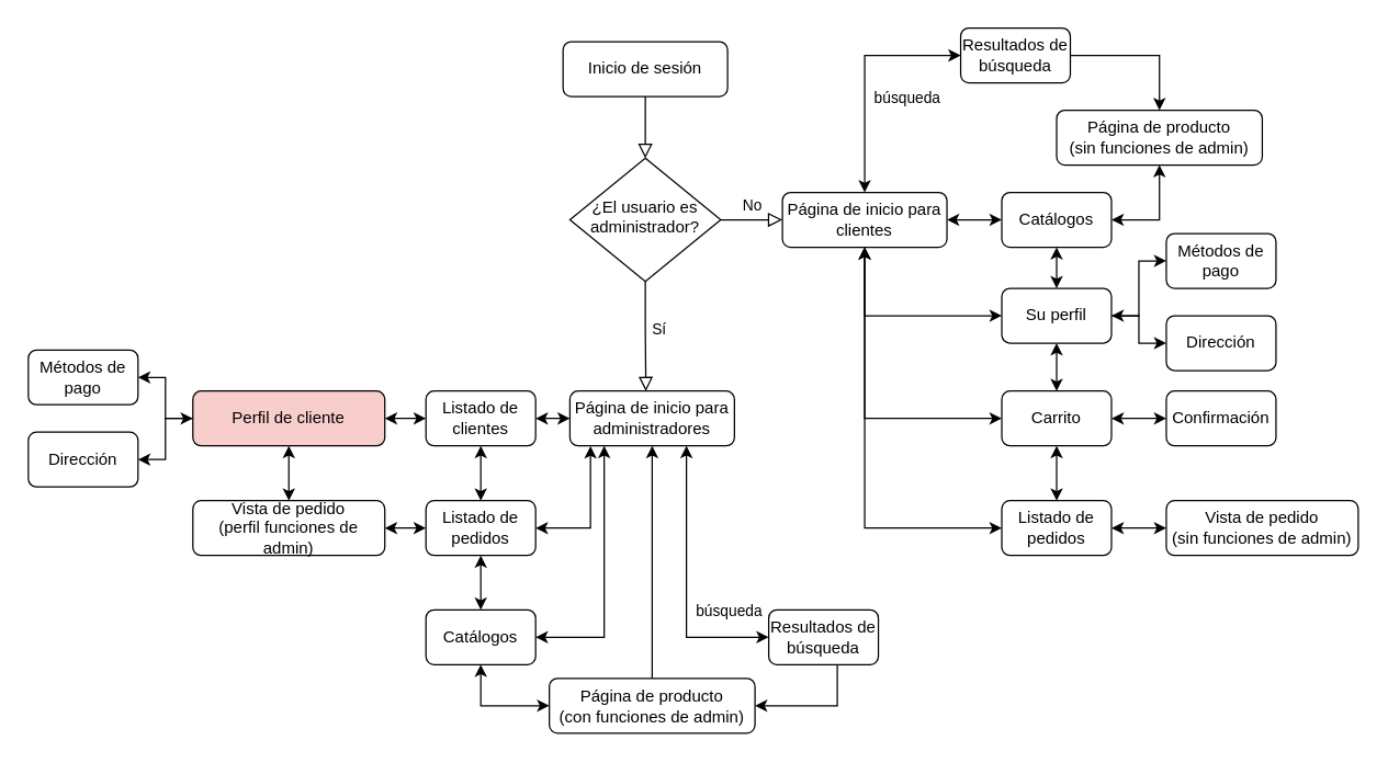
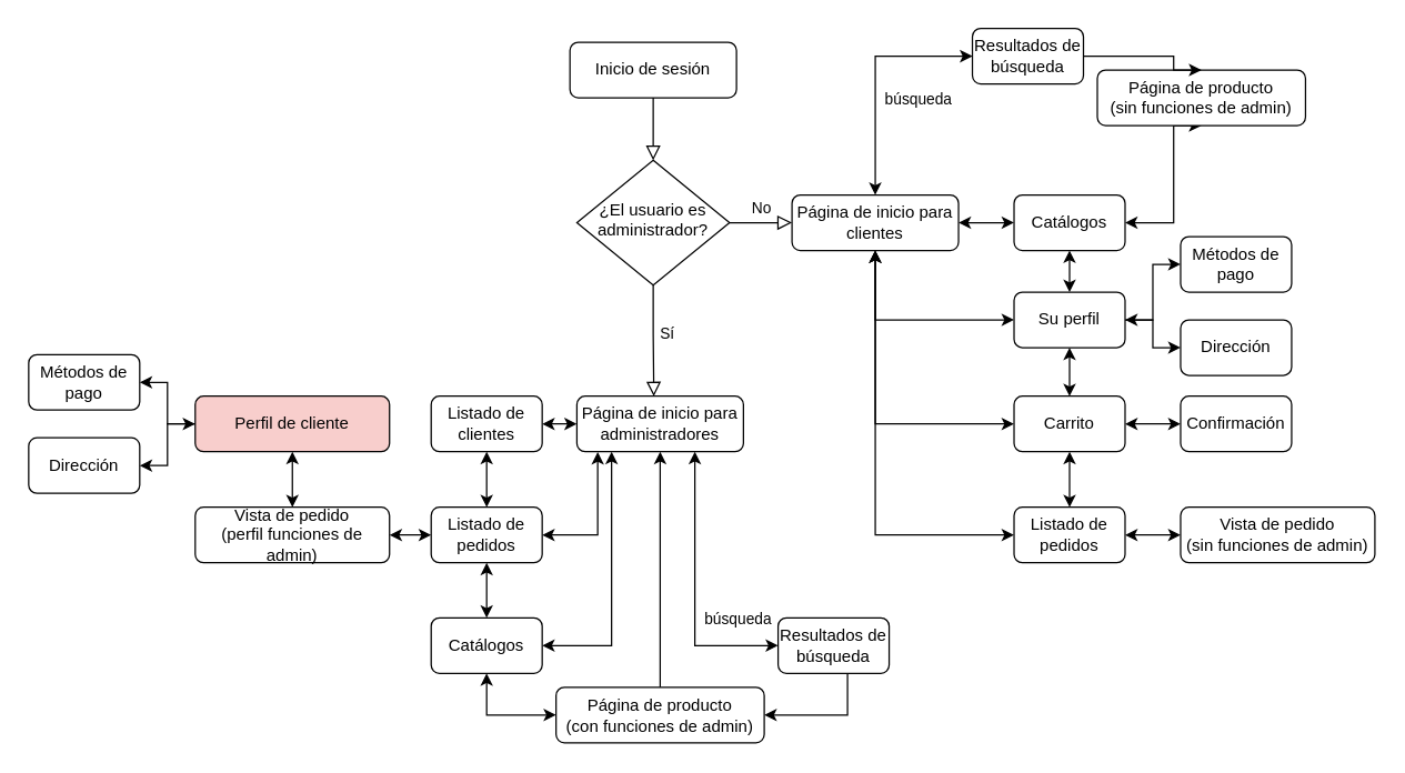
  <mxCell id="0" />
  <mxCell id="1" parent="0" />
  <mxCell id="2" value="" style="rounded=0;html=1;jettySize=auto;orthogonalLoop=1;fontSize=11;endArrow=block;endFill=0;endSize=8;strokeWidth=1;shadow=0;labelBackgroundColor=none;edgeStyle=orthogonalEdgeStyle;" parent="1" source="3" target="6" edge="1"><mxGeometry relative="1" as="geometry" /></mxCell>
  <mxCell id="3" value="Inicio de sesión" style="rounded=1;whiteSpace=wrap;html=1;fontSize=12;glass=0;strokeWidth=1;shadow=0;" parent="1" vertex="1"><mxGeometry x="410" y="30" width="120" height="40" as="geometry" /></mxCell>
  <mxCell id="4" value="Sí" style="rounded=0;html=1;jettySize=auto;orthogonalLoop=1;fontSize=11;endArrow=block;endFill=0;endSize=8;strokeWidth=1;shadow=0;labelBackgroundColor=none;edgeStyle=orthogonalEdgeStyle;entryX=0.462;entryY=0.002;entryDx=0;entryDy=0;entryPerimeter=0;exitX=0.5;exitY=1;exitDx=0;exitDy=0;" parent="1" source="6" target="15" edge="1"><mxGeometry x="-0.12" y="10" relative="1" as="geometry"><mxPoint as="offset" /><mxPoint x="470" y="250" as="sourcePoint" /><mxPoint x="470" y="285" as="targetPoint" /><Array as="points"><mxPoint x="470" y="240" /><mxPoint x="470" y="240" /></Array></mxGeometry></mxCell>
  <mxCell id="5" value="No" style="edgeStyle=orthogonalEdgeStyle;rounded=0;html=1;jettySize=auto;orthogonalLoop=1;fontSize=11;endArrow=block;endFill=0;endSize=8;strokeWidth=1;shadow=0;labelBackgroundColor=none;" parent="1" source="6" target="11" edge="1"><mxGeometry y="10" relative="1" as="geometry"><mxPoint as="offset" /></mxGeometry></mxCell>
  <mxCell id="6" value="¿El usuario es administrador?" style="rhombus;whiteSpace=wrap;html=1;shadow=0;fontFamily=Helvetica;fontSize=12;align=center;strokeWidth=1;spacing=6;spacingTop=-4;" parent="1" vertex="1"><mxGeometry x="415" y="115" width="110" height="90" as="geometry" /></mxCell>
  <mxCell id="7" style="edgeStyle=orthogonalEdgeStyle;rounded=0;orthogonalLoop=1;jettySize=auto;html=1;entryX=0;entryY=0.5;entryDx=0;entryDy=0;startArrow=classic;startFill=1;" edge="1" parent="1" source="11" target="40"><mxGeometry relative="1" as="geometry"><Array as="points"><mxPoint x="630" y="40" /></Array></mxGeometry></mxCell>
  <mxCell id="8" value="búsqueda" style="edgeLabel;html=1;align=center;verticalAlign=middle;resizable=0;points=[];" vertex="1" connectable="0" parent="7"><mxGeometry x="-0.477" y="-1" relative="1" as="geometry"><mxPoint x="29" y="-26" as="offset" /></mxGeometry></mxCell>
  <mxCell id="9" style="edgeStyle=orthogonalEdgeStyle;rounded=0;orthogonalLoop=1;jettySize=auto;html=1;entryX=0;entryY=0.5;entryDx=0;entryDy=0;exitX=1;exitY=0.5;exitDx=0;exitDy=0;startArrow=classic;startFill=1;" edge="1" parent="1" source="11" target="36"><mxGeometry relative="1" as="geometry"><Array as="points"><mxPoint x="730" y="160" /><mxPoint x="730" y="160" /></Array></mxGeometry></mxCell>
  <mxCell id="10" style="edgeStyle=orthogonalEdgeStyle;rounded=0;orthogonalLoop=1;jettySize=auto;html=1;entryX=0;entryY=0.5;entryDx=0;entryDy=0;startArrow=classic;startFill=1;" edge="1" parent="1" source="11" target="45"><mxGeometry relative="1" as="geometry"><Array as="points"><mxPoint x="630" y="230" /></Array></mxGeometry></mxCell>
  <mxCell id="11" value="Página de inicio para clientes" style="rounded=1;whiteSpace=wrap;html=1;fontSize=12;glass=0;strokeWidth=1;shadow=0;" parent="1" vertex="1"><mxGeometry x="570" y="140" width="120" height="40" as="geometry" /></mxCell>
  <mxCell id="12" style="edgeStyle=orthogonalEdgeStyle;rounded=0;orthogonalLoop=1;jettySize=auto;html=1;entryX=1;entryY=0.5;entryDx=0;entryDy=0;startArrow=classic;startFill=1;" edge="1" parent="1" source="15" target="17"><mxGeometry relative="1" as="geometry"><Array as="points"><mxPoint x="440" y="465" /></Array></mxGeometry></mxCell>
  <mxCell id="13" value="" style="edgeStyle=orthogonalEdgeStyle;rounded=0;orthogonalLoop=1;jettySize=auto;html=1;entryX=0.466;entryY=-0.014;entryDx=0;entryDy=0;entryPerimeter=0;startArrow=classic;startFill=1;exitX=0.5;exitY=1;exitDx=0;exitDy=0;" edge="1" parent="1" source="15"><mxGeometry relative="1" as="geometry"><mxPoint x="477.55" y="335" as="sourcePoint" /><mxPoint x="472.45" y="504.15" as="targetPoint" /><Array as="points"><mxPoint x="475" y="504" /></Array></mxGeometry></mxCell>
  <mxCell id="14" style="edgeStyle=orthogonalEdgeStyle;rounded=0;orthogonalLoop=1;jettySize=auto;html=1;entryX=1;entryY=0.5;entryDx=0;entryDy=0;startArrow=classic;startFill=1;" edge="1" parent="1" source="15" target="25"><mxGeometry relative="1" as="geometry" /></mxCell>
  <mxCell id="15" value="Página de inicio para administradores" style="rounded=1;whiteSpace=wrap;html=1;fontSize=12;glass=0;strokeWidth=1;shadow=0;" parent="1" vertex="1"><mxGeometry x="415" y="285" width="120" height="40" as="geometry" /></mxCell>
  <mxCell id="16" style="edgeStyle=orthogonalEdgeStyle;rounded=0;orthogonalLoop=1;jettySize=auto;html=1;entryX=0;entryY=0.5;entryDx=0;entryDy=0;startArrow=classic;startFill=1;" edge="1" parent="1" source="17" target="18"><mxGeometry relative="1" as="geometry"><Array as="points"><mxPoint x="350" y="514.71" /></Array></mxGeometry></mxCell>
  <mxCell id="17" value="Catálogos" style="rounded=1;whiteSpace=wrap;html=1;fontSize=12;glass=0;strokeWidth=1;shadow=0;" vertex="1" parent="1"><mxGeometry x="310" y="444.71" width="80" height="40" as="geometry" /></mxCell>
  <mxCell id="18" value="&lt;div&gt;Página de producto&lt;/div&gt;&lt;div&gt;(con funciones de admin)&lt;br&gt;&lt;/div&gt;" style="rounded=1;whiteSpace=wrap;html=1;fontSize=12;glass=0;strokeWidth=1;shadow=0;" vertex="1" parent="1"><mxGeometry x="400" y="494.71" width="150" height="40" as="geometry" /></mxCell>
  <mxCell id="19" style="edgeStyle=orthogonalEdgeStyle;rounded=0;orthogonalLoop=1;jettySize=auto;html=1;entryX=1;entryY=0.5;entryDx=0;entryDy=0;startArrow=none;startFill=0;" edge="1" parent="1" source="20" target="18"><mxGeometry relative="1" as="geometry"><Array as="points"><mxPoint x="610" y="514.71" /></Array></mxGeometry></mxCell>
  <mxCell id="20" value="Resultados de búsqueda" style="rounded=1;whiteSpace=wrap;html=1;fontSize=12;glass=0;strokeWidth=1;shadow=0;" vertex="1" parent="1"><mxGeometry x="560" y="444.71" width="80" height="40" as="geometry" /></mxCell>
  <mxCell id="21" style="edgeStyle=orthogonalEdgeStyle;rounded=0;orthogonalLoop=1;jettySize=auto;html=1;entryX=0;entryY=0.5;entryDx=0;entryDy=0;startArrow=classic;startFill=1;" edge="1" parent="1" source="15" target="20"><mxGeometry relative="1" as="geometry"><mxPoint x="560" y="405" as="targetPoint" /><Array as="points"><mxPoint x="500" y="465" /><mxPoint x="560" y="465" /></Array></mxGeometry></mxCell>
  <mxCell id="22" value="búsqueda" style="edgeLabel;html=1;align=center;verticalAlign=middle;resizable=0;points=[];" vertex="1" connectable="0" parent="21"><mxGeometry x="-0.223" relative="1" as="geometry"><mxPoint x="30" y="42" as="offset" /></mxGeometry></mxCell>
- <mxCell id="23" style="edgeStyle=orthogonalEdgeStyle;rounded=0;orthogonalLoop=1;jettySize=auto;html=1;entryX=1;entryY=0.5;entryDx=0;entryDy=0;startArrow=classic;startFill=1;" edge="1" parent="1" source="25" target="33"><mxGeometry relative="1" as="geometry" /></mxCell>
  <mxCell id="24" style="edgeStyle=orthogonalEdgeStyle;rounded=0;orthogonalLoop=1;jettySize=auto;html=1;entryX=0.5;entryY=0;entryDx=0;entryDy=0;startArrow=classic;startFill=1;" edge="1" parent="1" source="25" target="28"><mxGeometry relative="1" as="geometry" /></mxCell>
  <mxCell id="25" value="Listado de clientes" style="rounded=1;whiteSpace=wrap;html=1;fontSize=12;glass=0;strokeWidth=1;shadow=0;" vertex="1" parent="1"><mxGeometry x="310" y="285" width="80" height="40" as="geometry" /></mxCell>
  <mxCell id="26" style="edgeStyle=orthogonalEdgeStyle;rounded=0;orthogonalLoop=1;jettySize=auto;html=1;entryX=1;entryY=0.5;entryDx=0;entryDy=0;startArrow=classic;startFill=1;" edge="1" parent="1" source="28" target="34"><mxGeometry relative="1" as="geometry" /></mxCell>
  <mxCell id="27" style="edgeStyle=orthogonalEdgeStyle;rounded=0;orthogonalLoop=1;jettySize=auto;html=1;entryX=0.5;entryY=0;entryDx=0;entryDy=0;startArrow=classic;startFill=1;" edge="1" parent="1" source="28" target="17"><mxGeometry relative="1" as="geometry" /></mxCell>
  <mxCell id="28" value="Listado de pedidos" style="rounded=1;whiteSpace=wrap;html=1;fontSize=12;glass=0;strokeWidth=1;shadow=0;" vertex="1" parent="1"><mxGeometry x="310" y="365" width="80" height="40" as="geometry" /></mxCell>
  <mxCell id="29" style="edgeStyle=orthogonalEdgeStyle;rounded=0;orthogonalLoop=1;jettySize=auto;html=1;entryX=1;entryY=0.5;entryDx=0;entryDy=0;exitX=0.125;exitY=1.005;exitDx=0;exitDy=0;exitPerimeter=0;startArrow=classic;startFill=1;" edge="1" parent="1" source="15" target="28"><mxGeometry relative="1" as="geometry"><mxPoint x="430" y="335" as="sourcePoint" /><Array as="points"><mxPoint x="430" y="385" /></Array></mxGeometry></mxCell>
  <mxCell id="30" style="edgeStyle=orthogonalEdgeStyle;rounded=0;orthogonalLoop=1;jettySize=auto;html=1;entryX=1;entryY=0.5;entryDx=0;entryDy=0;" edge="1" parent="1" source="33" target="48"><mxGeometry relative="1" as="geometry" /></mxCell>
  <mxCell id="31" style="edgeStyle=orthogonalEdgeStyle;rounded=0;orthogonalLoop=1;jettySize=auto;html=1;entryX=1;entryY=0.5;entryDx=0;entryDy=0;startArrow=classic;startFill=1;" edge="1" parent="1" source="33" target="49"><mxGeometry relative="1" as="geometry" /></mxCell>
  <mxCell id="32" style="edgeStyle=orthogonalEdgeStyle;rounded=0;orthogonalLoop=1;jettySize=auto;html=1;entryX=0.5;entryY=0;entryDx=0;entryDy=0;startArrow=classic;startFill=1;" edge="1" parent="1" source="33" target="34"><mxGeometry relative="1" as="geometry" /></mxCell>
  <mxCell id="33" value="&lt;div&gt;Perfil de cliente&lt;/div&gt;" style="rounded=1;whiteSpace=wrap;html=1;fontSize=12;glass=0;strokeWidth=1;shadow=0;fillColor=#f8cecc;" vertex="1" parent="1"><mxGeometry x="140" y="285" width="140" height="40" as="geometry" /></mxCell>
  <mxCell id="34" value="Vista de pedido&lt;br&gt;&lt;div&gt;(perfil funciones de admin)&lt;/div&gt;" style="rounded=1;whiteSpace=wrap;html=1;fontSize=12;glass=0;strokeWidth=1;shadow=0;" vertex="1" parent="1"><mxGeometry x="140" y="365" width="140" height="40" as="geometry" /></mxCell>
  <mxCell id="35" style="edgeStyle=orthogonalEdgeStyle;rounded=0;orthogonalLoop=1;jettySize=auto;html=1;entryX=0.5;entryY=1;entryDx=0;entryDy=0;exitX=1;exitY=0.5;exitDx=0;exitDy=0;startArrow=classic;startFill=1;" edge="1" parent="1" source="36" target="37"><mxGeometry relative="1" as="geometry"><Array as="points"><mxPoint x="845" y="160" /></Array></mxGeometry></mxCell>
  <mxCell id="36" value="Catálogos" style="rounded=1;whiteSpace=wrap;html=1;fontSize=12;glass=0;strokeWidth=1;shadow=0;" vertex="1" parent="1"><mxGeometry x="730" y="140" width="80" height="40" as="geometry" /></mxCell>
- <mxCell id="37" value="&lt;div&gt;Página de producto&lt;/div&gt;&lt;div&gt;(sin funciones de admin)&lt;br&gt;&lt;/div&gt;" style="rounded=1;whiteSpace=wrap;html=1;fontSize=12;glass=0;strokeWidth=1;shadow=0;" vertex="1" parent="1"><mxGeometry x="770" y="80" width="150" height="40" as="geometry" /></mxCell>
+ <mxCell id="37" value="&lt;div&gt;Página de producto&lt;/div&gt;&lt;div&gt;(sin funciones de admin)&lt;br&gt;&lt;/div&gt;" style="rounded=1;whiteSpace=wrap;html=1;fontSize=12;glass=0;strokeWidth=1;shadow=0;" vertex="1" parent="1"><mxGeometry x="790" y="50" width="150" height="40" as="geometry" /></mxCell>
  <mxCell id="38" style="edgeStyle=orthogonalEdgeStyle;rounded=0;orthogonalLoop=1;jettySize=auto;html=1;entryX=0.5;entryY=0;entryDx=0;entryDy=0;exitX=1;exitY=0.5;exitDx=0;exitDy=0;startArrow=none;startFill=0;" edge="1" parent="1" source="39" target="37"><mxGeometry relative="1" as="geometry"><Array as="points"><mxPoint x="845" y="40" /></Array><mxPoint x="781" y="50" as="sourcePoint" /><mxPoint x="850" y="70" as="targetPoint" /></mxGeometry></mxCell>
  <mxCell id="39" value="Resultados de búsqueda" style="rounded=1;whiteSpace=wrap;html=1;fontSize=12;glass=0;strokeWidth=1;shadow=0;" vertex="1" parent="1"><mxGeometry x="700" y="20" width="80" height="40" as="geometry" /></mxCell>
  <mxCell id="40" value="&amp;nbsp;" style="text;whiteSpace=wrap;html=1;" vertex="1" parent="1"><mxGeometry x="700" y="20" width="40" height="40" as="geometry" /></mxCell>
  <mxCell id="41" style="edgeStyle=orthogonalEdgeStyle;rounded=0;orthogonalLoop=1;jettySize=auto;html=1;entryX=0;entryY=0.5;entryDx=0;entryDy=0;startArrow=classic;startFill=1;" edge="1" parent="1" source="45" target="46"><mxGeometry relative="1" as="geometry" /></mxCell>
  <mxCell id="42" style="edgeStyle=orthogonalEdgeStyle;rounded=0;orthogonalLoop=1;jettySize=auto;html=1;entryX=0;entryY=0.5;entryDx=0;entryDy=0;" edge="1" parent="1" source="45" target="47"><mxGeometry relative="1" as="geometry" /></mxCell>
  <mxCell id="43" style="edgeStyle=orthogonalEdgeStyle;rounded=0;orthogonalLoop=1;jettySize=auto;html=1;entryX=0.5;entryY=1;entryDx=0;entryDy=0;startArrow=classic;startFill=1;" edge="1" parent="1" source="45" target="36"><mxGeometry relative="1" as="geometry" /></mxCell>
  <mxCell id="44" style="edgeStyle=orthogonalEdgeStyle;rounded=0;orthogonalLoop=1;jettySize=auto;html=1;entryX=0.5;entryY=0;entryDx=0;entryDy=0;startArrow=classic;startFill=1;" edge="1" parent="1" source="45" target="53"><mxGeometry relative="1" as="geometry" /></mxCell>
  <mxCell id="45" value="Su perfil" style="rounded=1;whiteSpace=wrap;html=1;fontSize=12;glass=0;strokeWidth=1;shadow=0;" vertex="1" parent="1"><mxGeometry x="730" y="210" width="80" height="40" as="geometry" /></mxCell>
  <mxCell id="46" value="Métodos de pago" style="rounded=1;whiteSpace=wrap;html=1;fontSize=12;glass=0;strokeWidth=1;shadow=0;" vertex="1" parent="1"><mxGeometry x="850" y="170" width="80" height="40" as="geometry" /></mxCell>
  <mxCell id="47" value="Dirección" style="rounded=1;whiteSpace=wrap;html=1;fontSize=12;glass=0;strokeWidth=1;shadow=0;" vertex="1" parent="1"><mxGeometry x="850" y="230" width="80" height="40" as="geometry" /></mxCell>
  <mxCell id="48" value="Métodos de pago" style="rounded=1;whiteSpace=wrap;html=1;fontSize=12;glass=0;strokeWidth=1;shadow=0;" vertex="1" parent="1"><mxGeometry x="20" y="255" width="80" height="40" as="geometry" /></mxCell>
  <mxCell id="49" value="Dirección" style="rounded=1;whiteSpace=wrap;html=1;fontSize=12;glass=0;strokeWidth=1;shadow=0;" vertex="1" parent="1"><mxGeometry x="20" y="315" width="80" height="40" as="geometry" /></mxCell>
  <mxCell id="50" style="edgeStyle=orthogonalEdgeStyle;rounded=0;orthogonalLoop=1;jettySize=auto;html=1;entryX=0;entryY=0.5;entryDx=0;entryDy=0;startArrow=classic;startFill=1;" edge="1" parent="1" source="53" target="54"><mxGeometry relative="1" as="geometry" /></mxCell>
  <mxCell id="51" style="edgeStyle=orthogonalEdgeStyle;rounded=0;orthogonalLoop=1;jettySize=auto;html=1;entryX=0.5;entryY=1;entryDx=0;entryDy=0;startArrow=classic;startFill=1;" edge="1" parent="1" source="53" target="11"><mxGeometry relative="1" as="geometry" /></mxCell>
  <mxCell id="52" style="edgeStyle=orthogonalEdgeStyle;rounded=0;orthogonalLoop=1;jettySize=auto;html=1;entryX=0.5;entryY=0;entryDx=0;entryDy=0;startArrow=classic;startFill=1;" edge="1" parent="1" source="53" target="58"><mxGeometry relative="1" as="geometry" /></mxCell>
  <mxCell id="53" value="Carrito" style="rounded=1;whiteSpace=wrap;html=1;fontSize=12;glass=0;strokeWidth=1;shadow=0;" vertex="1" parent="1"><mxGeometry x="730" y="285" width="80" height="40" as="geometry" /></mxCell>
  <mxCell id="54" value="Confirmación" style="rounded=1;whiteSpace=wrap;html=1;fontSize=12;glass=0;strokeWidth=1;shadow=0;" vertex="1" parent="1"><mxGeometry x="850" y="285" width="80" height="40" as="geometry" /></mxCell>
  <mxCell id="55" value="Vista de pedido&lt;br&gt;&lt;div&gt;(sin funciones de admin)&lt;/div&gt;" style="rounded=1;whiteSpace=wrap;html=1;fontSize=12;glass=0;strokeWidth=1;shadow=0;" vertex="1" parent="1"><mxGeometry x="850" y="365" width="140" height="40" as="geometry" /></mxCell>
  <mxCell id="56" style="edgeStyle=orthogonalEdgeStyle;rounded=0;orthogonalLoop=1;jettySize=auto;html=1;entryX=0;entryY=0.5;entryDx=0;entryDy=0;startArrow=classic;startFill=1;" edge="1" parent="1" source="58" target="55"><mxGeometry relative="1" as="geometry" /></mxCell>
  <mxCell id="57" style="edgeStyle=orthogonalEdgeStyle;rounded=0;orthogonalLoop=1;jettySize=auto;html=1;entryX=0.5;entryY=1;entryDx=0;entryDy=0;startArrow=classic;startFill=1;" edge="1" parent="1" source="58" target="11"><mxGeometry relative="1" as="geometry" /></mxCell>
  <mxCell id="58" value="Listado de pedidos" style="rounded=1;whiteSpace=wrap;html=1;fontSize=12;glass=0;strokeWidth=1;shadow=0;" vertex="1" parent="1"><mxGeometry x="730" y="365" width="80" height="40" as="geometry" /></mxCell>
